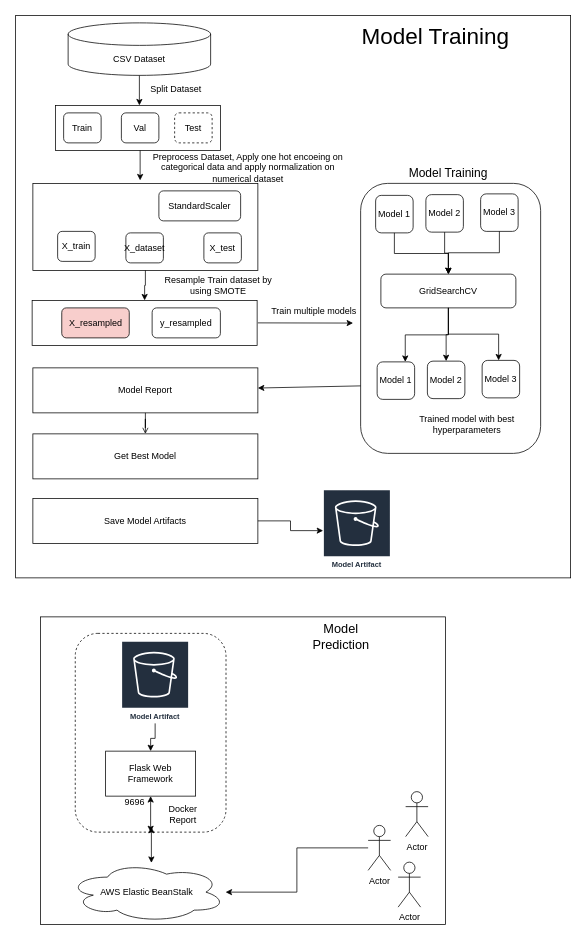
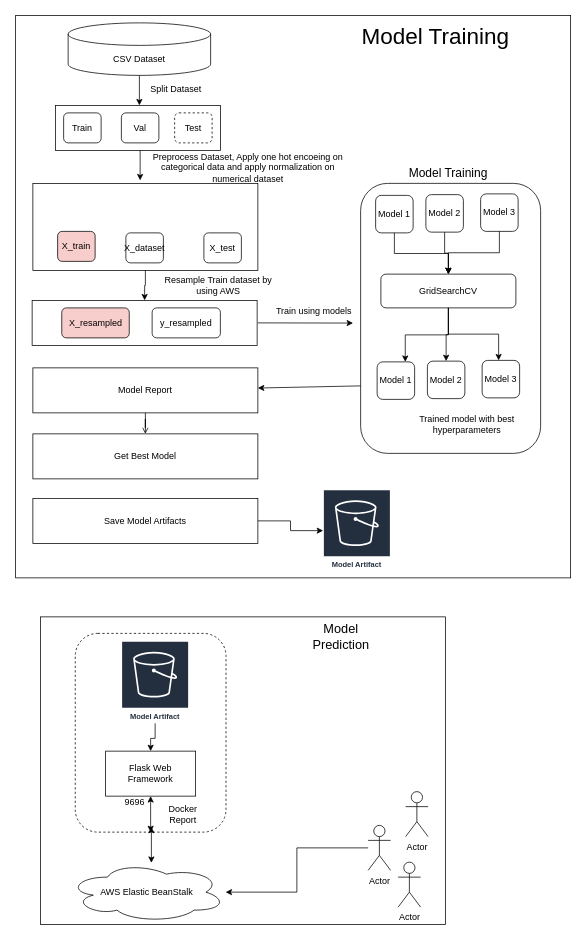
  <mxCell id="0" />
  <mxCell id="1" parent="0" />
  <mxCell id="2" value="" style="group" vertex="1" connectable="0" parent="1"><mxGeometry x="53" y="819" width="540" height="415" as="geometry" /></mxCell>
  <mxCell id="3" value="" style="group" vertex="1" connectable="0" parent="2"><mxGeometry width="540" height="415" as="geometry" /></mxCell>
  <mxCell id="4" value="" style="rounded=0;whiteSpace=wrap;html=1;" vertex="1" parent="3"><mxGeometry y="3" width="540" height="410" as="geometry" /></mxCell>
  <mxCell id="5" value="" style="rounded=1;whiteSpace=wrap;html=1;dashed=1;" vertex="1" parent="3"><mxGeometry x="46.5" y="25" width="201" height="265" as="geometry" /></mxCell>
  <mxCell id="6" value="Model Artifact" style="sketch=0;outlineConnect=0;fontColor=#232F3E;gradientColor=none;strokeColor=#ffffff;fillColor=#232F3E;dashed=0;verticalLabelPosition=middle;verticalAlign=bottom;align=center;html=1;whiteSpace=wrap;fontSize=10;fontStyle=1;spacing=3;shape=mxgraph.aws4.productIcon;prIcon=mxgraph.aws4.s3;" vertex="1" parent="3"><mxGeometry x="108" y="35" width="90" height="110" as="geometry" /></mxCell>
  <mxCell id="7" value="Flask Web Framework" style="rounded=0;whiteSpace=wrap;html=1;" vertex="1" parent="3"><mxGeometry x="87" y="182" width="120" height="60" as="geometry" /></mxCell>
  <mxCell id="8" value="" style="edgeStyle=orthogonalEdgeStyle;rounded=0;orthogonalLoop=1;jettySize=auto;html=1;" edge="1" parent="3" source="6" target="7"><mxGeometry relative="1" as="geometry" /></mxCell>
  <mxCell id="9" value="&lt;font style=&quot;font-size: 17px;&quot;&gt;Model &lt;br&gt;Prediction&lt;/font&gt;" style="text;html=1;strokeColor=none;fillColor=none;align=center;verticalAlign=middle;whiteSpace=wrap;rounded=0;" vertex="1" parent="3"><mxGeometry x="339" y="15" width="124" height="30" as="geometry" /></mxCell>
  <mxCell id="10" value="" style="endArrow=classic;startArrow=classic;html=1;rounded=0;entryX=0.5;entryY=1;entryDx=0;entryDy=0;exitX=0.5;exitY=1;exitDx=0;exitDy=0;" edge="1" parent="3" source="5" target="7"><mxGeometry width="50" height="50" relative="1" as="geometry"><mxPoint x="147" y="275" as="sourcePoint" /><mxPoint x="191" y="225" as="targetPoint" /></mxGeometry></mxCell>
  <mxCell id="11" value="Docker &lt;br&gt;Report" style="text;html=1;strokeColor=none;fillColor=none;align=center;verticalAlign=middle;whiteSpace=wrap;rounded=0;" vertex="1" parent="3"><mxGeometry x="154" y="251" width="73" height="30" as="geometry" /></mxCell>
  <mxCell id="12" value="9696" style="text;html=1;strokeColor=none;fillColor=none;align=center;verticalAlign=middle;whiteSpace=wrap;rounded=0;" vertex="1" parent="3"><mxGeometry x="96" y="235" width="60" height="30" as="geometry" /></mxCell>
  <mxCell id="13" value="AWS Elastic BeanStalk" style="ellipse;shape=cloud;whiteSpace=wrap;html=1;" vertex="1" parent="3"><mxGeometry x="37" y="330" width="210" height="80" as="geometry" /></mxCell>
  <mxCell id="14" value="Actor" style="shape=umlActor;verticalLabelPosition=bottom;verticalAlign=top;html=1;outlineConnect=0;" vertex="1" parent="3"><mxGeometry x="477" y="330" width="30" height="60" as="geometry" /></mxCell>
  <mxCell id="15" value="Actor" style="shape=umlActor;verticalLabelPosition=bottom;verticalAlign=top;html=1;outlineConnect=0;" vertex="1" parent="3"><mxGeometry x="437" y="281" width="30" height="60" as="geometry" /></mxCell>
  <mxCell id="16" value="Actor" style="shape=umlActor;verticalLabelPosition=bottom;verticalAlign=top;html=1;outlineConnect=0;" vertex="1" parent="3"><mxGeometry x="487" y="236" width="30" height="60" as="geometry" /></mxCell>
  <mxCell id="17" value="" style="edgeStyle=orthogonalEdgeStyle;rounded=0;orthogonalLoop=1;jettySize=auto;html=1;" edge="1" parent="3" source="15" target="13"><mxGeometry relative="1" as="geometry"><mxPoint x="382" y="311" as="targetPoint" /></mxGeometry></mxCell>
  <mxCell id="18" value="" style="endArrow=classic;startArrow=classic;html=1;rounded=0;entryX=0.5;entryY=1;entryDx=0;entryDy=0;exitX=0.5;exitY=1;exitDx=0;exitDy=0;" edge="1" parent="2"><mxGeometry width="50" height="50" relative="1" as="geometry"><mxPoint x="148" y="331" as="sourcePoint" /><mxPoint x="148" y="283" as="targetPoint" /></mxGeometry></mxCell>
  <mxCell id="19" value="" style="group" vertex="1" connectable="0" parent="1"><mxGeometry x="20" width="740" height="750" as="geometry" y="20" /></mxCell>
  <mxCell id="20" value="" style="rounded=0;whiteSpace=wrap;html=1;" vertex="1" parent="19"><mxGeometry width="740" height="750" as="geometry" /></mxCell>
  <mxCell id="21" value="CSV Dataset" style="shape=cylinder3;whiteSpace=wrap;html=1;boundedLbl=1;backgroundOutline=1;size=15;" vertex="1" parent="19"><mxGeometry x="70" y="10" width="190" height="70" as="geometry" /></mxCell>
  <mxCell id="22" value="" style="endArrow=classic;html=1;rounded=0;exitX=0.5;exitY=1;exitDx=0;exitDy=0;exitPerimeter=0;" edge="1" parent="19" source="21"><mxGeometry width="50" height="50" relative="1" as="geometry"><mxPoint x="140" y="170" as="sourcePoint" /><mxPoint x="165" y="120" as="targetPoint" /></mxGeometry></mxCell>
  <mxCell id="23" value="" style="rounded=0;whiteSpace=wrap;html=1;" vertex="1" parent="19"><mxGeometry x="53" y="120" width="220" height="60" as="geometry" /></mxCell>
  <mxCell id="24" value="Split Dataset" style="text;html=1;strokeColor=none;fillColor=none;align=center;verticalAlign=middle;whiteSpace=wrap;rounded=0;" vertex="1" parent="19"><mxGeometry x="174" y="83" width="80" height="30" as="geometry" /></mxCell>
  <mxCell id="25" value="Train" style="rounded=1;whiteSpace=wrap;html=1;" vertex="1" parent="19"><mxGeometry x="64" y="130" width="50" height="40" as="geometry" /></mxCell>
  <mxCell id="26" value="Val" style="rounded=1;whiteSpace=wrap;html=1;" vertex="1" parent="19"><mxGeometry x="141" y="130" width="50" height="40" as="geometry" /></mxCell>
  <mxCell id="27" value="Test" style="rounded=1;whiteSpace=wrap;html=1;dashed=1;" vertex="1" parent="19"><mxGeometry x="212" y="130" width="50" height="40" as="geometry" /></mxCell>
  <mxCell id="28" value="" style="rounded=0;whiteSpace=wrap;html=1;" vertex="1" parent="19"><mxGeometry x="23" y="224" width="300" height="116" as="geometry" /></mxCell>
  <mxCell id="29" value="Preprocess Dataset, Apply one hot encoeing on categorical data and apply normalization on numerical dataset" style="text;html=1;strokeColor=none;fillColor=none;align=center;verticalAlign=middle;whiteSpace=wrap;rounded=0;" vertex="1" parent="19"><mxGeometry x="170" y="188" width="280" height="30" as="geometry" /></mxCell>
  <mxCell id="30" value="" style="endArrow=classic;html=1;rounded=0;exitX=0.5;exitY=1;exitDx=0;exitDy=0;exitPerimeter=0;" edge="1" parent="19"><mxGeometry width="50" height="50" relative="1" as="geometry"><mxPoint x="166" y="180" as="sourcePoint" /><mxPoint x="166" y="220" as="targetPoint" /></mxGeometry></mxCell>
- <mxCell id="31" value="StandardScaler" style="rounded=1;whiteSpace=wrap;html=1;" vertex="1" parent="19"><mxGeometry x="191" y="234" width="109" height="40" as="geometry" /></mxCell>
- <mxCell id="32" value="X_train" style="rounded=1;whiteSpace=wrap;html=1;" vertex="1" parent="19"><mxGeometry x="56" y="288" width="50" height="40" as="geometry" /></mxCell>
+ <mxCell id="32" value="X_train" style="rounded=1;whiteSpace=wrap;html=1;fillColor=#f8cecc;" vertex="1" parent="19"><mxGeometry x="56" y="288" width="50" height="40" as="geometry" /></mxCell>
  <mxCell id="33" value="X_dataset" style="rounded=1;whiteSpace=wrap;html=1;" vertex="1" parent="19"><mxGeometry x="147" y="290" width="50" height="40" as="geometry" /></mxCell>
  <mxCell id="34" value="X_test" style="rounded=1;whiteSpace=wrap;html=1;" vertex="1" parent="19"><mxGeometry x="251" y="290" width="50" height="40" as="geometry" /></mxCell>
  <mxCell id="35" value="" style="rounded=0;whiteSpace=wrap;html=1;" vertex="1" parent="19"><mxGeometry x="22" y="380" width="300" height="60" as="geometry" /></mxCell>
  <mxCell id="36" value="" style="edgeStyle=orthogonalEdgeStyle;rounded=0;orthogonalLoop=1;jettySize=auto;html=1;" edge="1" parent="19" source="28" target="35"><mxGeometry relative="1" as="geometry" /></mxCell>
- <mxCell id="37" value="Resample Train dataset by using SMOTE" style="text;html=1;strokeColor=none;fillColor=none;align=center;verticalAlign=middle;whiteSpace=wrap;rounded=0;" vertex="1" parent="19"><mxGeometry x="189" y="345" width="163" height="30" as="geometry" /></mxCell>
+ <mxCell id="37" value="Resample Train dataset by using AWS" style="text;html=1;strokeColor=none;fillColor=none;align=center;verticalAlign=middle;whiteSpace=wrap;rounded=0;" vertex="1" parent="19"><mxGeometry x="189" y="345" width="163" height="30" as="geometry" /></mxCell>
  <mxCell id="38" value="X_resampled" style="rounded=1;whiteSpace=wrap;html=1;fillColor=#f8cecc;" vertex="1" parent="19"><mxGeometry x="61.5" y="390" width="90" height="40" as="geometry" /></mxCell>
  <mxCell id="39" value="y_resampled" style="rounded=1;whiteSpace=wrap;html=1;" vertex="1" parent="19"><mxGeometry x="182" y="390" width="91" height="40" as="geometry" /></mxCell>
  <mxCell id="40" value="Model Report" style="rounded=0;whiteSpace=wrap;html=1;" vertex="1" parent="19"><mxGeometry x="23" y="470" width="300" height="60" as="geometry" /></mxCell>
- <mxCell id="41" value="Train multiple models" style="text;html=1;strokeColor=none;fillColor=none;align=center;verticalAlign=middle;whiteSpace=wrap;rounded=0;" vertex="1" parent="19"><mxGeometry x="330" y="380" width="136" height="30" as="geometry" /></mxCell>
+ <mxCell id="41" value="Train using models" style="text;html=1;strokeColor=none;fillColor=none;align=center;verticalAlign=middle;whiteSpace=wrap;rounded=0;" vertex="1" parent="19"><mxGeometry x="330" y="380" width="136" height="30" as="geometry" /></mxCell>
  <mxCell id="42" value="Get Best Model" style="rounded=0;whiteSpace=wrap;html=1;" vertex="1" parent="19"><mxGeometry x="23" y="558" width="300" height="60" as="geometry" /></mxCell>
  <mxCell id="43" value="" style="edgeStyle=orthogonalEdgeStyle;rounded=0;orthogonalLoop=1;jettySize=auto;html=1;endArrow=open;" edge="1" parent="19" source="40" target="42"><mxGeometry relative="1" as="geometry" /></mxCell>
  <mxCell id="44" value="Save Model Artifacts" style="rounded=0;whiteSpace=wrap;html=1;" vertex="1" parent="19"><mxGeometry x="23" y="644" width="300" height="60" as="geometry" /></mxCell>
  <mxCell id="45" value="Model Artifact" style="sketch=0;outlineConnect=0;fontColor=#232F3E;gradientColor=none;strokeColor=#ffffff;fillColor=#232F3E;dashed=0;verticalLabelPosition=middle;verticalAlign=bottom;align=center;html=1;whiteSpace=wrap;fontSize=10;fontStyle=1;spacing=3;shape=mxgraph.aws4.productIcon;prIcon=mxgraph.aws4.s3;" vertex="1" parent="19"><mxGeometry x="410" y="632" width="90" height="110" as="geometry" /></mxCell>
  <mxCell id="46" value="" style="edgeStyle=orthogonalEdgeStyle;rounded=0;orthogonalLoop=1;jettySize=auto;html=1;" edge="1" parent="19" source="44" target="45"><mxGeometry relative="1" as="geometry" /></mxCell>
  <mxCell id="47" value="" style="rounded=1;whiteSpace=wrap;html=1;" vertex="1" parent="19"><mxGeometry x="460" y="224" width="240" height="360" as="geometry" /></mxCell>
  <mxCell id="48" value="&lt;font style=&quot;font-size: 16px;&quot;&gt;Model Training&lt;/font&gt;" style="text;html=1;strokeColor=none;fillColor=none;align=center;verticalAlign=middle;whiteSpace=wrap;rounded=0;" vertex="1" parent="19"><mxGeometry x="507" y="195" width="140" height="30" as="geometry" /></mxCell>
  <mxCell id="49" value="" style="endArrow=classic;html=1;rounded=0;entryX=0.608;entryY=0.547;entryDx=0;entryDy=0;entryPerimeter=0;" edge="1" parent="19" target="20"><mxGeometry width="50" height="50" relative="1" as="geometry"><mxPoint x="323" y="410" as="sourcePoint" /><mxPoint x="373" y="360" as="targetPoint" /></mxGeometry></mxCell>
  <mxCell id="50" value="" style="endArrow=classic;html=1;rounded=0;exitX=0;exitY=0.75;exitDx=0;exitDy=0;" edge="1" parent="19" source="47" target="40"><mxGeometry width="50" height="50" relative="1" as="geometry"><mxPoint x="333" y="420" as="sourcePoint" /><mxPoint x="460" y="420" as="targetPoint" /></mxGeometry></mxCell>
  <mxCell id="51" value="Model 1" style="rounded=1;whiteSpace=wrap;html=1;" vertex="1" parent="19"><mxGeometry x="480" y="240" width="50" height="50" as="geometry" /></mxCell>
  <mxCell id="52" value="Model 2" style="rounded=1;whiteSpace=wrap;html=1;" vertex="1" parent="19"><mxGeometry x="547" y="239" width="50" height="50" as="geometry" /></mxCell>
  <mxCell id="53" value="Model 3" style="rounded=1;whiteSpace=wrap;html=1;" vertex="1" parent="19"><mxGeometry x="620" y="238" width="50" height="50" as="geometry" /></mxCell>
  <mxCell id="54" value="GridSearchCV" style="rounded=1;whiteSpace=wrap;html=1;" vertex="1" parent="19"><mxGeometry x="487" y="345" width="180" height="45" as="geometry" /></mxCell>
  <mxCell id="55" value="" style="edgeStyle=orthogonalEdgeStyle;rounded=0;orthogonalLoop=1;jettySize=auto;html=1;" edge="1" parent="19" source="51" target="54"><mxGeometry relative="1" as="geometry" /></mxCell>
  <mxCell id="56" value="" style="edgeStyle=orthogonalEdgeStyle;rounded=0;orthogonalLoop=1;jettySize=auto;html=1;" edge="1" parent="19" source="52" target="54"><mxGeometry relative="1" as="geometry" /></mxCell>
  <mxCell id="57" value="" style="edgeStyle=orthogonalEdgeStyle;rounded=0;orthogonalLoop=1;jettySize=auto;html=1;" edge="1" parent="19" source="53" target="54"><mxGeometry relative="1" as="geometry" /></mxCell>
  <mxCell id="58" value="Model 1" style="rounded=1;whiteSpace=wrap;html=1;" vertex="1" parent="19"><mxGeometry x="482" y="462" width="50" height="50" as="geometry" /></mxCell>
  <mxCell id="59" value="Model 2" style="rounded=1;whiteSpace=wrap;html=1;" vertex="1" parent="19"><mxGeometry x="549" y="461" width="50" height="50" as="geometry" /></mxCell>
  <mxCell id="60" value="Model 3" style="rounded=1;whiteSpace=wrap;html=1;" vertex="1" parent="19"><mxGeometry x="622" y="460" width="50" height="50" as="geometry" /></mxCell>
  <mxCell id="61" value="" style="edgeStyle=orthogonalEdgeStyle;rounded=0;orthogonalLoop=1;jettySize=auto;html=1;" edge="1" parent="19" source="54" target="59"><mxGeometry relative="1" as="geometry" /></mxCell>
  <mxCell id="62" value="" style="edgeStyle=orthogonalEdgeStyle;rounded=0;orthogonalLoop=1;jettySize=auto;html=1;entryX=0.75;entryY=0;entryDx=0;entryDy=0;exitX=0.5;exitY=1;exitDx=0;exitDy=0;" edge="1" parent="19" source="54" target="58"><mxGeometry relative="1" as="geometry"><mxPoint x="580" y="400" as="sourcePoint" /><mxPoint x="559" y="471" as="targetPoint" /></mxGeometry></mxCell>
  <mxCell id="63" value="" style="edgeStyle=orthogonalEdgeStyle;rounded=0;orthogonalLoop=1;jettySize=auto;html=1;entryX=0.5;entryY=0;entryDx=0;entryDy=0;" edge="1" parent="19"><mxGeometry relative="1" as="geometry"><mxPoint x="577" y="390" as="sourcePoint" /><mxPoint x="644" y="460" as="targetPoint" /><Array as="points"><mxPoint x="577" y="392" /><mxPoint x="577" y="425" /><mxPoint x="644" y="425" /></Array></mxGeometry></mxCell>
  <mxCell id="64" value="Trained model with best hyperparameters" style="text;html=1;strokeColor=none;fillColor=none;align=center;verticalAlign=middle;whiteSpace=wrap;rounded=0;" vertex="1" parent="19"><mxGeometry x="537" y="530" width="130" height="30" as="geometry" /></mxCell>
  <mxCell id="65" value="Model Training" style="text;html=1;strokeColor=none;fillColor=none;align=center;verticalAlign=middle;whiteSpace=wrap;rounded=0;fontSize=30;" vertex="1" parent="19"><mxGeometry x="420" y="10" width="280" height="35" as="geometry" /></mxCell>
